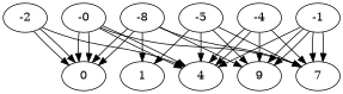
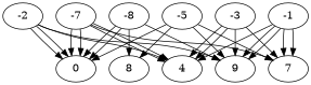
  digraph {
-   -0
+   -0 [label=-7]
    0
    n3 [label=7]
    4
    -1
    n6 [label=9]
    -2
-   -3 [label=-4]
+   -3
    n9 [label=-8]
-   1
+   1 [label=8]
    -5
    -0 -> 0
    -0 -> 0
    -0 -> n3
    -0 -> 4
    -0 -> 4
    -1 -> n3
    -1 -> n3
    -1 -> 4
    -1 -> n6
    -1 -> n6
    -2 -> 0
    -2 -> 0
    -2 -> 4
+   -2 -> n6
    -3 -> n3
    -3 -> 4
    -3 -> 4
    -3 -> n6
    n9 -> 0
    n9 -> 0
-   n9 -> n3
    n9 -> n6
    n9 -> 1
    -5 -> n3
-   -5 -> 4
+   -5 -> 0
    -5 -> n6
    -5 -> 1
  }
